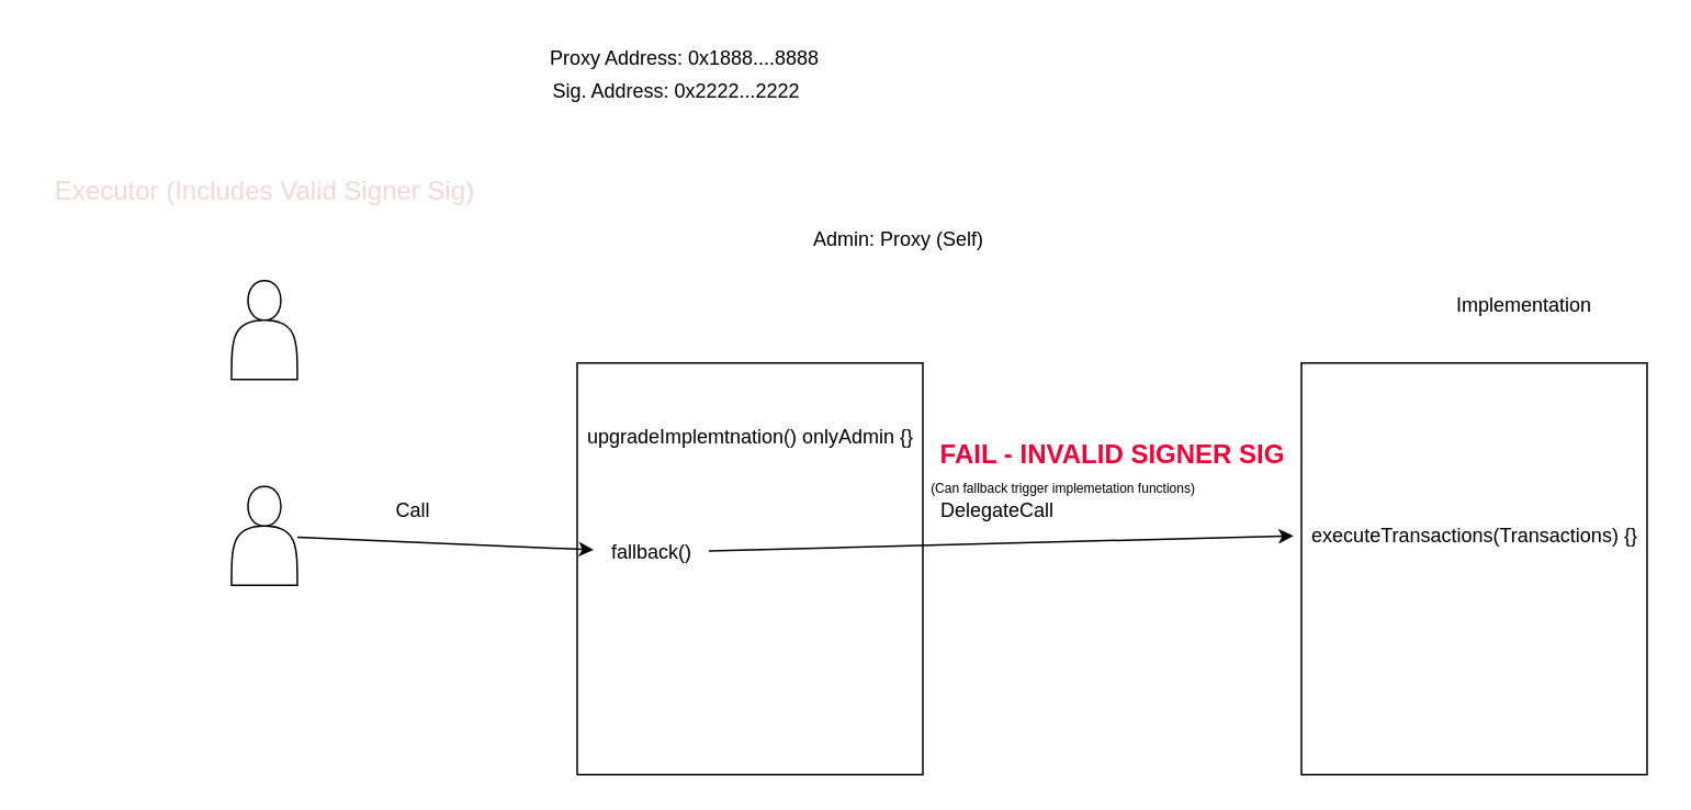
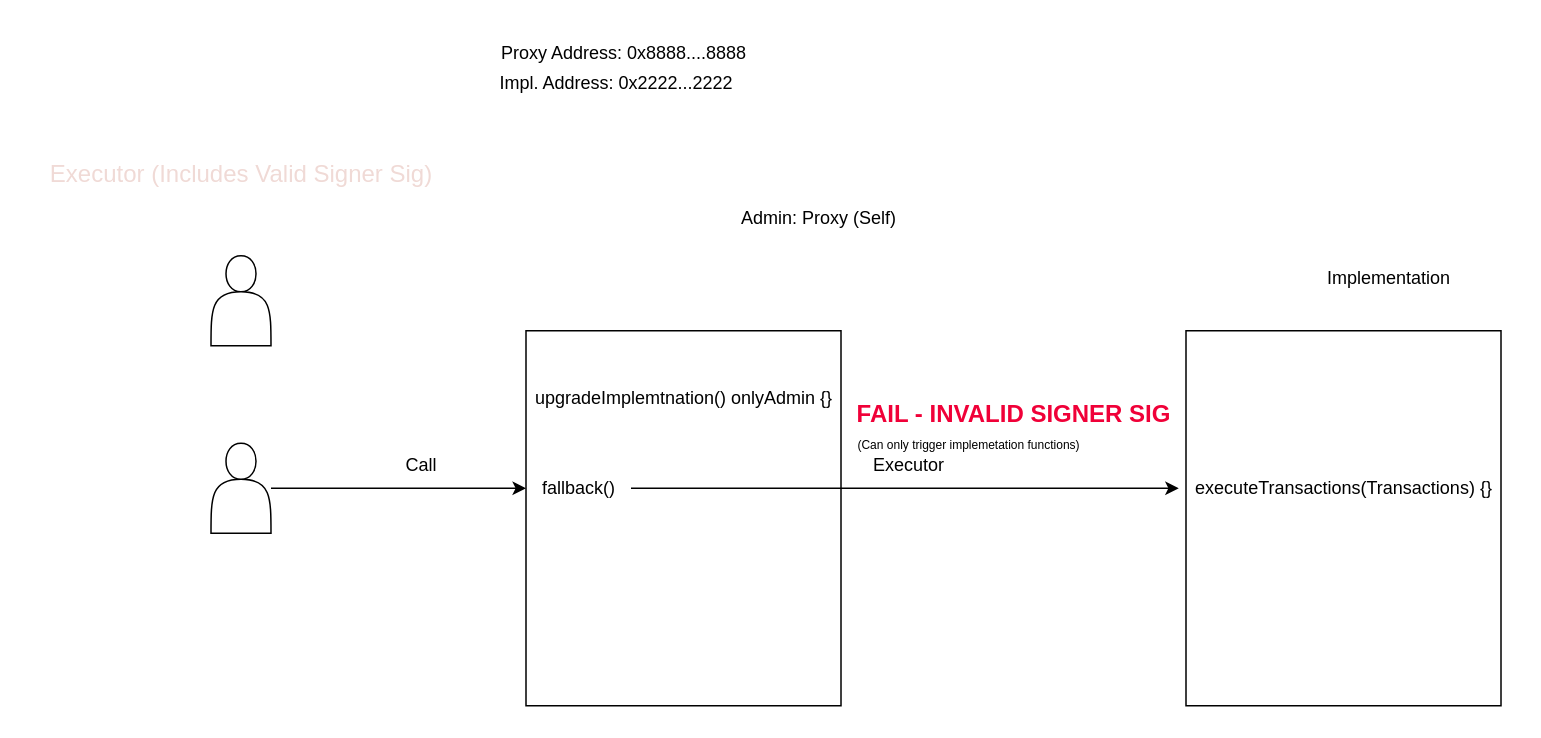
  <mxCell id="0" />
  <mxCell id="1" parent="0" />
  <mxCell id="2" value="" style="whiteSpace=wrap;html=1;" vertex="1" parent="1"><mxGeometry x="350" y="220" width="210" height="250" as="geometry" /></mxCell>
- <mxCell id="3" value="Proxy Address: 0x1888....8888" style="text;html=1;align=center;verticalAlign=middle;resizable=0;points=[];autosize=1;strokeColor=none;fillColor=none;" vertex="1" parent="1"><mxGeometry x="320" y="20" width="190" height="30" as="geometry" /></mxCell>
- <mxCell id="4" value="Sig. Address: 0x2222...2222" style="text;html=1;align=center;verticalAlign=middle;resizable=0;points=[];autosize=1;strokeColor=none;fillColor=none;" vertex="1" parent="1"><mxGeometry x="320" y="40" width="180" height="30" as="geometry" /></mxCell>
+ <mxCell id="3" value="Proxy Address: 0x8888....8888" style="text;html=1;align=center;verticalAlign=middle;resizable=0;points=[];autosize=1;strokeColor=none;fillColor=none;" vertex="1" parent="1"><mxGeometry x="320" y="20" width="190" height="30" as="geometry" /></mxCell>
+ <mxCell id="4" value="Impl. Address: 0x2222...2222" style="text;html=1;align=center;verticalAlign=middle;resizable=0;points=[];autosize=1;strokeColor=none;fillColor=none;" vertex="1" parent="1"><mxGeometry x="320" y="40" width="180" height="30" as="geometry" /></mxCell>
  <mxCell id="5" value="" style="whiteSpace=wrap;html=1;" vertex="1" parent="1"><mxGeometry x="790" y="220" width="210" height="250" as="geometry" /></mxCell>
  <mxCell id="6" value="Implementation" style="text;html=1;align=center;verticalAlign=middle;resizable=0;points=[];autosize=1;strokeColor=none;fillColor=none;" vertex="1" parent="1"><mxGeometry x="870" y="170" width="110" height="30" as="geometry" /></mxCell>
  <mxCell id="7" value="Admin: Proxy (Self)" style="text;html=1;align=center;verticalAlign=middle;resizable=0;points=[];autosize=1;strokeColor=none;fillColor=none;" vertex="1" parent="1"><mxGeometry x="480" y="130" width="130" height="30" as="geometry" /></mxCell>
  <mxCell id="8" style="edgeStyle=none;html=1;" edge="1" parent="1" source="9" target="12"><mxGeometry relative="1" as="geometry" /></mxCell>
  <mxCell id="9" value="" style="shape=actor;whiteSpace=wrap;html=1;" vertex="1" parent="1"><mxGeometry x="140" y="295" width="40" height="60" as="geometry" /></mxCell>
  <mxCell id="10" value="upgradeImplemtnation() onlyAdmin {}" style="text;html=1;align=center;verticalAlign=middle;resizable=0;points=[];autosize=1;strokeColor=none;fillColor=none;" vertex="1" parent="1"><mxGeometry x="345" y="250" width="220" height="30" as="geometry" /></mxCell>
  <mxCell id="11" style="edgeStyle=none;html=1;entryX=-0.023;entryY=0.42;entryDx=0;entryDy=0;entryPerimeter=0;" edge="1" parent="1" source="12" target="5"><mxGeometry relative="1" as="geometry" /></mxCell>
- <mxCell id="12" value="fallback()" style="text;html=1;align=center;verticalAlign=middle;resizable=0;points=[];autosize=1;strokeColor=none;fillColor=none;" vertex="1" parent="1"><mxGeometry x="360" y="320" width="70" height="30" as="geometry" /></mxCell>
- <mxCell id="13" value="Call" style="text;html=1;align=center;verticalAlign=middle;resizable=0;points=[];autosize=1;strokeColor=none;fillColor=none;" vertex="1" parent="1"><mxGeometry x="230" y="295" width="40" height="30" as="geometry" /></mxCell>
- <mxCell id="14" value="DelegateCall" style="text;html=1;align=center;verticalAlign=middle;resizable=0;points=[];autosize=1;strokeColor=none;fillColor=none;" vertex="1" parent="1"><mxGeometry x="560" y="295" width="90" height="30" as="geometry" /></mxCell>
- <mxCell id="15" value="&lt;font style=&quot;font-size: 8px;&quot;&gt;(Can fallback trigger implemetation functions)&lt;/font&gt;" style="text;html=1;align=center;verticalAlign=middle;resizable=0;points=[];autosize=1;strokeColor=none;fillColor=none;" vertex="1" parent="1"><mxGeometry x="560" y="280" width="170" height="30" as="geometry" /></mxCell>
+ <mxCell id="12" value="fallback()" style="text;html=1;align=center;verticalAlign=middle;resizable=0;points=[];autosize=1;strokeColor=none;fillColor=none;" vertex="1" parent="1"><mxGeometry x="350" y="310" width="70" height="30" as="geometry" /></mxCell>
+ <mxCell id="13" value="Call" style="text;html=1;align=center;verticalAlign=middle;resizable=0;points=[];autosize=1;strokeColor=none;fillColor=none;" vertex="1" parent="1"><mxGeometry x="260" y="295" width="40" height="30" as="geometry" /></mxCell>
+ <mxCell id="14" value="Executor" style="text;html=1;align=center;verticalAlign=middle;resizable=0;points=[];autosize=1;strokeColor=none;fillColor=none;" vertex="1" parent="1"><mxGeometry x="560" y="295" width="90" height="30" as="geometry" /></mxCell>
+ <mxCell id="15" value="&lt;font style=&quot;font-size: 8px;&quot;&gt;(Can only trigger implemetation functions)&lt;/font&gt;" style="text;html=1;align=center;verticalAlign=middle;resizable=0;points=[];autosize=1;strokeColor=none;fillColor=none;" vertex="1" parent="1"><mxGeometry x="560" y="280" width="170" height="30" as="geometry" /></mxCell>
  <mxCell id="16" value="&lt;font style=&quot;font-size: 12px;&quot;&gt;executeTransactions(Transactions) {}&lt;/font&gt;" style="text;html=1;align=center;verticalAlign=middle;resizable=0;points=[];autosize=1;strokeColor=none;fillColor=none;fontSize=8;" vertex="1" parent="1"><mxGeometry x="785" y="310" width="220" height="30" as="geometry" /></mxCell>
  <mxCell id="17" value="&lt;font size=&quot;1&quot; color=&quot;#f00038&quot;&gt;&lt;b style=&quot;font-size: 16px;&quot;&gt;FAIL - INVALID SIGNER SIG&lt;/b&gt;&lt;/font&gt;" style="text;html=1;align=center;verticalAlign=middle;resizable=0;points=[];autosize=1;strokeColor=none;fillColor=none;fontSize=12;" vertex="1" parent="1"><mxGeometry x="560" y="260" width="230" height="30" as="geometry" /></mxCell>
  <mxCell id="18" value="" style="shape=actor;whiteSpace=wrap;html=1;" vertex="1" parent="1"><mxGeometry x="140" y="170" width="40" height="60" as="geometry" /></mxCell>
  <mxCell id="19" value="&lt;font color=&quot;#f0dad6&quot;&gt;Executor (Includes Valid Signer Sig)&lt;/font&gt;" style="text;html=1;align=center;verticalAlign=middle;resizable=0;points=[];autosize=1;strokeColor=none;fillColor=none;fontSize=16;fontColor=#F00038;" vertex="1" parent="1"><mxGeometry x="20" y="100" width="280" height="30" as="geometry" /></mxCell>
